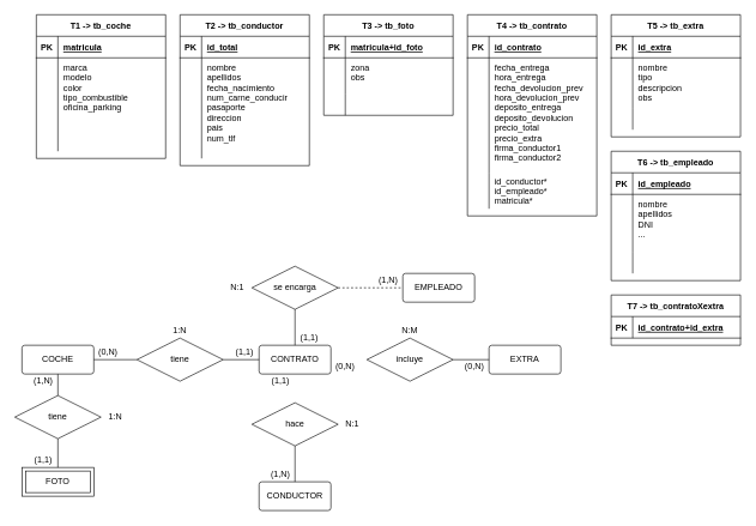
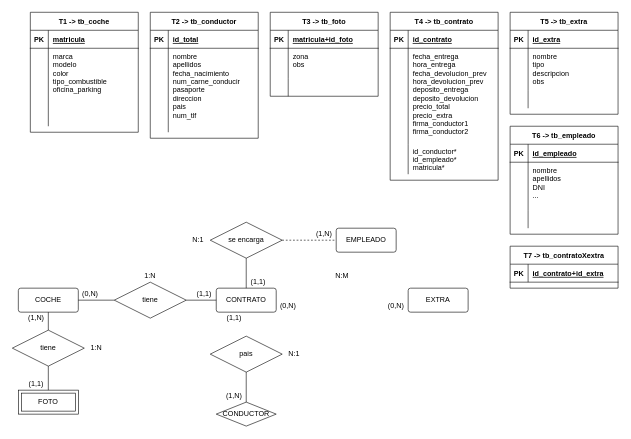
  <mxCell id="0" />
  <mxCell id="1" parent="0" />
  <mxCell id="2" value="T1 -&gt; tb_coche" style="shape=table;startSize=30;container=1;collapsible=1;childLayout=tableLayout;fixedRows=1;rowLines=0;fontStyle=1;align=center;resizeLast=1;" vertex="1" parent="1"><mxGeometry x="50" y="20" width="180" height="200" as="geometry" /></mxCell>
  <mxCell id="3" value="" style="shape=partialRectangle;collapsible=0;dropTarget=0;pointerEvents=0;fillColor=none;top=0;left=0;bottom=1;right=0;points=[[0,0.5],[1,0.5]];portConstraint=eastwest;" vertex="1" parent="2"><mxGeometry y="30" width="180" height="30" as="geometry" /></mxCell>
  <mxCell id="4" value="PK" style="shape=partialRectangle;connectable=0;fillColor=none;top=0;left=0;bottom=0;right=0;fontStyle=1;overflow=hidden;" vertex="1" parent="3"><mxGeometry width="30" height="30" as="geometry" /></mxCell>
  <mxCell id="5" value="matricula" style="shape=partialRectangle;connectable=0;fillColor=none;top=0;left=0;bottom=0;right=0;align=left;spacingLeft=6;fontStyle=5;overflow=hidden;" vertex="1" parent="3"><mxGeometry x="30" width="150" height="30" as="geometry" /></mxCell>
  <mxCell id="6" value="" style="shape=partialRectangle;collapsible=0;dropTarget=0;pointerEvents=0;fillColor=none;top=0;left=0;bottom=0;right=0;points=[[0,0.5],[1,0.5]];portConstraint=eastwest;" vertex="1" parent="2"><mxGeometry y="60" width="180" height="130" as="geometry" /></mxCell>
  <mxCell id="7" value="" style="shape=partialRectangle;connectable=0;fillColor=none;top=0;left=0;bottom=0;right=0;editable=1;overflow=hidden;" vertex="1" parent="6"><mxGeometry width="30" height="130" as="geometry" /></mxCell>
  <mxCell id="8" value="marca&#10;modelo&#10;color&#10;tipo_combustible&#10;oficina_parking" style="shape=partialRectangle;connectable=0;fillColor=none;top=0;left=0;bottom=0;right=0;align=left;spacingLeft=6;overflow=hidden;labelPosition=center;verticalLabelPosition=middle;verticalAlign=top;" vertex="1" parent="6"><mxGeometry x="30" width="150" height="130" as="geometry" /></mxCell>
  <mxCell id="9" value="T2 -&gt; tb_conductor" style="shape=table;startSize=30;container=1;collapsible=1;childLayout=tableLayout;fixedRows=1;rowLines=0;fontStyle=1;align=center;resizeLast=1;" vertex="1" parent="1"><mxGeometry x="250" y="20" width="180" height="210" as="geometry" /></mxCell>
  <mxCell id="10" value="" style="shape=partialRectangle;collapsible=0;dropTarget=0;pointerEvents=0;fillColor=none;top=0;left=0;bottom=1;right=0;points=[[0,0.5],[1,0.5]];portConstraint=eastwest;" vertex="1" parent="9"><mxGeometry y="30" width="180" height="30" as="geometry" /></mxCell>
  <mxCell id="11" value="PK" style="shape=partialRectangle;connectable=0;fillColor=none;top=0;left=0;bottom=0;right=0;fontStyle=1;overflow=hidden;" vertex="1" parent="10"><mxGeometry width="30" height="30" as="geometry" /></mxCell>
  <mxCell id="12" value="id_total" style="shape=partialRectangle;connectable=0;fillColor=none;top=0;left=0;bottom=0;right=0;align=left;spacingLeft=6;fontStyle=5;overflow=hidden;" vertex="1" parent="10"><mxGeometry x="30" width="150" height="30" as="geometry" /></mxCell>
  <mxCell id="13" value="" style="shape=partialRectangle;collapsible=0;dropTarget=0;pointerEvents=0;fillColor=none;top=0;left=0;bottom=0;right=0;points=[[0,0.5],[1,0.5]];portConstraint=eastwest;" vertex="1" parent="9"><mxGeometry y="60" width="180" height="140" as="geometry" /></mxCell>
  <mxCell id="14" value="" style="shape=partialRectangle;connectable=0;fillColor=none;top=0;left=0;bottom=0;right=0;editable=1;overflow=hidden;" vertex="1" parent="13"><mxGeometry width="30" height="140" as="geometry" /></mxCell>
  <mxCell id="15" value="nombre&#10;apellidos&#10;fecha_nacimiento&#10;num_carne_conducir&#10;pasaporte&#10;direccion&#10;pais&#10;num_tlf" style="shape=partialRectangle;connectable=0;fillColor=none;top=0;left=0;bottom=0;right=0;align=left;spacingLeft=6;overflow=hidden;verticalAlign=top;" vertex="1" parent="13"><mxGeometry x="30" width="150" height="140" as="geometry" /></mxCell>
  <mxCell id="16" value="T3 -&gt; tb_foto" style="shape=table;startSize=30;container=1;collapsible=1;childLayout=tableLayout;fixedRows=1;rowLines=0;fontStyle=1;align=center;resizeLast=1;" vertex="1" parent="1"><mxGeometry x="450" y="20" width="180" height="140" as="geometry" /></mxCell>
  <mxCell id="17" value="" style="shape=partialRectangle;collapsible=0;dropTarget=0;pointerEvents=0;fillColor=none;top=0;left=0;bottom=1;right=0;points=[[0,0.5],[1,0.5]];portConstraint=eastwest;" vertex="1" parent="16"><mxGeometry y="30" width="180" height="30" as="geometry" /></mxCell>
  <mxCell id="18" value="PK" style="shape=partialRectangle;connectable=0;fillColor=none;top=0;left=0;bottom=0;right=0;fontStyle=1;overflow=hidden;" vertex="1" parent="17"><mxGeometry width="30" height="30" as="geometry" /></mxCell>
  <mxCell id="19" value="matricula+id_foto" style="shape=partialRectangle;connectable=0;fillColor=none;top=0;left=0;bottom=0;right=0;align=left;spacingLeft=6;fontStyle=5;overflow=hidden;" vertex="1" parent="17"><mxGeometry x="30" width="150" height="30" as="geometry" /></mxCell>
  <mxCell id="20" value="" style="shape=partialRectangle;collapsible=0;dropTarget=0;pointerEvents=0;fillColor=none;top=0;left=0;bottom=0;right=0;points=[[0,0.5],[1,0.5]];portConstraint=eastwest;" vertex="1" parent="16"><mxGeometry y="60" width="180" height="50" as="geometry" /></mxCell>
  <mxCell id="21" value="" style="shape=partialRectangle;connectable=0;fillColor=none;top=0;left=0;bottom=0;right=0;editable=1;overflow=hidden;" vertex="1" parent="20"><mxGeometry width="30" height="50" as="geometry" /></mxCell>
  <mxCell id="22" value="zona&#10;obs" style="shape=partialRectangle;connectable=0;fillColor=none;top=0;left=0;bottom=0;right=0;align=left;spacingLeft=6;overflow=hidden;verticalAlign=top;" vertex="1" parent="20"><mxGeometry x="30" width="150" height="50" as="geometry" /></mxCell>
  <mxCell id="23" value="" style="shape=partialRectangle;collapsible=0;dropTarget=0;pointerEvents=0;fillColor=none;top=0;left=0;bottom=0;right=0;points=[[0,0.5],[1,0.5]];portConstraint=eastwest;" vertex="1" parent="16"><mxGeometry y="110" width="180" height="30" as="geometry" /></mxCell>
  <mxCell id="24" value="" style="shape=partialRectangle;connectable=0;fillColor=none;top=0;left=0;bottom=0;right=0;editable=1;overflow=hidden;" vertex="1" parent="23"><mxGeometry width="30" height="30" as="geometry" /></mxCell>
  <mxCell id="25" value="" style="shape=partialRectangle;connectable=0;fillColor=none;top=0;left=0;bottom=0;right=0;align=left;spacingLeft=6;overflow=hidden;" vertex="1" parent="23"><mxGeometry x="30" width="150" height="30" as="geometry" /></mxCell>
  <mxCell id="26" value="T4 -&gt; tb_contrato" style="shape=table;startSize=30;container=1;collapsible=1;childLayout=tableLayout;fixedRows=1;rowLines=0;fontStyle=1;align=center;resizeLast=1;" vertex="1" parent="1"><mxGeometry x="650" y="20" width="180" height="280" as="geometry" /></mxCell>
  <mxCell id="27" value="" style="shape=partialRectangle;collapsible=0;dropTarget=0;pointerEvents=0;fillColor=none;top=0;left=0;bottom=1;right=0;points=[[0,0.5],[1,0.5]];portConstraint=eastwest;" vertex="1" parent="26"><mxGeometry y="30" width="180" height="30" as="geometry" /></mxCell>
  <mxCell id="28" value="PK" style="shape=partialRectangle;connectable=0;fillColor=none;top=0;left=0;bottom=0;right=0;fontStyle=1;overflow=hidden;" vertex="1" parent="27"><mxGeometry width="30" height="30" as="geometry" /></mxCell>
  <mxCell id="29" value="id_contrato" style="shape=partialRectangle;connectable=0;fillColor=none;top=0;left=0;bottom=0;right=0;align=left;spacingLeft=6;fontStyle=5;overflow=hidden;" vertex="1" parent="27"><mxGeometry x="30" width="150" height="30" as="geometry" /></mxCell>
  <mxCell id="30" value="" style="shape=partialRectangle;collapsible=0;dropTarget=0;pointerEvents=0;fillColor=none;top=0;left=0;bottom=0;right=0;points=[[0,0.5],[1,0.5]];portConstraint=eastwest;" vertex="1" parent="26"><mxGeometry y="60" width="180" height="160" as="geometry" /></mxCell>
  <mxCell id="31" value="" style="shape=partialRectangle;connectable=0;fillColor=none;top=0;left=0;bottom=0;right=0;editable=1;overflow=hidden;" vertex="1" parent="30"><mxGeometry width="30" height="160" as="geometry" /></mxCell>
  <mxCell id="32" value="fecha_entrega&#10;hora_entrega&#10;fecha_devolucion_prev&#10;hora_devolucion_prev&#10;deposito_entrega&#10;deposito_devolucion&#10;precio_total&#10;precio_extra&#10;firma_conductor1&#10;firma_conductor2" style="shape=partialRectangle;connectable=0;fillColor=none;top=0;left=0;bottom=0;right=0;align=left;spacingLeft=6;overflow=hidden;verticalAlign=top;" vertex="1" parent="30"><mxGeometry x="30" width="150" height="160" as="geometry" /></mxCell>
  <mxCell id="33" value="" style="shape=partialRectangle;collapsible=0;dropTarget=0;pointerEvents=0;fillColor=none;top=0;left=0;bottom=0;right=0;points=[[0,0.5],[1,0.5]];portConstraint=eastwest;" vertex="1" parent="26"><mxGeometry y="220" width="180" height="50" as="geometry" /></mxCell>
  <mxCell id="34" value="" style="shape=partialRectangle;connectable=0;fillColor=none;top=0;left=0;bottom=0;right=0;editable=1;overflow=hidden;" vertex="1" parent="33"><mxGeometry width="30" height="50" as="geometry" /></mxCell>
  <mxCell id="35" value="id_conductor*&#10;id_empleado*&#10;matricula*" style="shape=partialRectangle;connectable=0;fillColor=none;top=0;left=0;bottom=0;right=0;align=left;spacingLeft=6;overflow=hidden;" vertex="1" parent="33"><mxGeometry x="30" width="150" height="50" as="geometry" /></mxCell>
  <mxCell id="36" value="T5 -&gt; tb_extra" style="shape=table;startSize=30;container=1;collapsible=1;childLayout=tableLayout;fixedRows=1;rowLines=0;fontStyle=1;align=center;resizeLast=1;" vertex="1" parent="1"><mxGeometry x="850" y="20" width="180" height="170" as="geometry" /></mxCell>
  <mxCell id="37" value="" style="shape=partialRectangle;collapsible=0;dropTarget=0;pointerEvents=0;fillColor=none;top=0;left=0;bottom=1;right=0;points=[[0,0.5],[1,0.5]];portConstraint=eastwest;" vertex="1" parent="36"><mxGeometry y="30" width="180" height="30" as="geometry" /></mxCell>
  <mxCell id="38" value="PK" style="shape=partialRectangle;connectable=0;fillColor=none;top=0;left=0;bottom=0;right=0;fontStyle=1;overflow=hidden;" vertex="1" parent="37"><mxGeometry width="30" height="30" as="geometry" /></mxCell>
  <mxCell id="39" value="id_extra" style="shape=partialRectangle;connectable=0;fillColor=none;top=0;left=0;bottom=0;right=0;align=left;spacingLeft=6;fontStyle=5;overflow=hidden;" vertex="1" parent="37"><mxGeometry x="30" width="150" height="30" as="geometry" /></mxCell>
  <mxCell id="40" value="" style="shape=partialRectangle;collapsible=0;dropTarget=0;pointerEvents=0;fillColor=none;top=0;left=0;bottom=0;right=0;points=[[0,0.5],[1,0.5]];portConstraint=eastwest;" vertex="1" parent="36"><mxGeometry y="60" width="180" height="70" as="geometry" /></mxCell>
  <mxCell id="41" value="" style="shape=partialRectangle;connectable=0;fillColor=none;top=0;left=0;bottom=0;right=0;editable=1;overflow=hidden;" vertex="1" parent="40"><mxGeometry width="30" height="70" as="geometry" /></mxCell>
  <mxCell id="42" value="nombre&#10;tipo &#10;descripcion&#10;obs" style="shape=partialRectangle;connectable=0;fillColor=none;top=0;left=0;bottom=0;right=0;align=left;spacingLeft=6;overflow=hidden;verticalAlign=top;" vertex="1" parent="40"><mxGeometry x="30" width="150" height="70" as="geometry" /></mxCell>
  <mxCell id="43" value="" style="shape=partialRectangle;collapsible=0;dropTarget=0;pointerEvents=0;fillColor=none;top=0;left=0;bottom=0;right=0;points=[[0,0.5],[1,0.5]];portConstraint=eastwest;" vertex="1" parent="36"><mxGeometry y="130" width="180" height="30" as="geometry" /></mxCell>
  <mxCell id="44" value="" style="shape=partialRectangle;connectable=0;fillColor=none;top=0;left=0;bottom=0;right=0;editable=1;overflow=hidden;" vertex="1" parent="43"><mxGeometry width="30" height="30" as="geometry" /></mxCell>
  <mxCell id="45" value="" style="shape=partialRectangle;connectable=0;fillColor=none;top=0;left=0;bottom=0;right=0;align=left;spacingLeft=6;overflow=hidden;" vertex="1" parent="43"><mxGeometry x="30" width="150" height="30" as="geometry" /></mxCell>
  <mxCell id="46" value="T6 -&gt; tb_empleado" style="shape=table;startSize=30;container=1;collapsible=1;childLayout=tableLayout;fixedRows=1;rowLines=0;fontStyle=1;align=center;resizeLast=1;" vertex="1" parent="1"><mxGeometry x="850" y="210" width="180" height="180" as="geometry" /></mxCell>
  <mxCell id="47" value="" style="shape=partialRectangle;collapsible=0;dropTarget=0;pointerEvents=0;fillColor=none;top=0;left=0;bottom=1;right=0;points=[[0,0.5],[1,0.5]];portConstraint=eastwest;" vertex="1" parent="46"><mxGeometry y="30" width="180" height="30" as="geometry" /></mxCell>
  <mxCell id="48" value="PK" style="shape=partialRectangle;connectable=0;fillColor=none;top=0;left=0;bottom=0;right=0;fontStyle=1;overflow=hidden;" vertex="1" parent="47"><mxGeometry width="30" height="30" as="geometry" /></mxCell>
  <mxCell id="49" value="id_empleado" style="shape=partialRectangle;connectable=0;fillColor=none;top=0;left=0;bottom=0;right=0;align=left;spacingLeft=6;fontStyle=5;overflow=hidden;" vertex="1" parent="47"><mxGeometry x="30" width="150" height="30" as="geometry" /></mxCell>
  <mxCell id="50" value="" style="shape=partialRectangle;collapsible=0;dropTarget=0;pointerEvents=0;fillColor=none;top=0;left=0;bottom=0;right=0;points=[[0,0.5],[1,0.5]];portConstraint=eastwest;" vertex="1" parent="46"><mxGeometry y="60" width="180" height="80" as="geometry" /></mxCell>
  <mxCell id="51" value="" style="shape=partialRectangle;connectable=0;fillColor=none;top=0;left=0;bottom=0;right=0;editable=1;overflow=hidden;" vertex="1" parent="50"><mxGeometry width="30" height="80" as="geometry" /></mxCell>
  <mxCell id="52" value="nombre&#10;apellidos&#10;DNI&#10;..." style="shape=partialRectangle;connectable=0;fillColor=none;top=0;left=0;bottom=0;right=0;align=left;spacingLeft=6;overflow=hidden;verticalAlign=top;" vertex="1" parent="50"><mxGeometry x="30" width="150" height="80" as="geometry" /></mxCell>
  <mxCell id="53" value="" style="shape=partialRectangle;collapsible=0;dropTarget=0;pointerEvents=0;fillColor=none;top=0;left=0;bottom=0;right=0;points=[[0,0.5],[1,0.5]];portConstraint=eastwest;" vertex="1" parent="46"><mxGeometry y="140" width="180" height="30" as="geometry" /></mxCell>
  <mxCell id="54" value="" style="shape=partialRectangle;connectable=0;fillColor=none;top=0;left=0;bottom=0;right=0;editable=1;overflow=hidden;" vertex="1" parent="53"><mxGeometry width="30" height="30" as="geometry" /></mxCell>
  <mxCell id="55" value="" style="shape=partialRectangle;connectable=0;fillColor=none;top=0;left=0;bottom=0;right=0;align=left;spacingLeft=6;overflow=hidden;" vertex="1" parent="53"><mxGeometry x="30" width="150" height="30" as="geometry" /></mxCell>
  <mxCell id="56" value="CONTRATO" style="rounded=1;arcSize=10;whiteSpace=wrap;html=1;align=center;" vertex="1" parent="1"><mxGeometry x="360" y="480" width="100" height="40" as="geometry" /></mxCell>
  <mxCell id="57" value="tiene" style="shape=rhombus;perimeter=rhombusPerimeter;whiteSpace=wrap;html=1;align=center;" vertex="1" parent="1"><mxGeometry x="190" y="470" width="120" height="60" as="geometry" /></mxCell>
  <mxCell id="58" value="COCHE" style="rounded=1;arcSize=10;whiteSpace=wrap;html=1;align=center;" vertex="1" parent="1"><mxGeometry x="30" y="480" width="100" height="40" as="geometry" /></mxCell>
  <mxCell id="59" value="tiene" style="shape=rhombus;perimeter=rhombusPerimeter;whiteSpace=wrap;html=1;align=center;" vertex="1" parent="1"><mxGeometry x="20" y="550" width="120" height="60" as="geometry" /></mxCell>
  <mxCell id="60" value="FOTO" style="shape=ext;margin=3;double=1;whiteSpace=wrap;html=1;align=center;" vertex="1" parent="1"><mxGeometry x="30" y="650" width="100" height="40" as="geometry" /></mxCell>
- <mxCell id="61" value="hace" style="shape=rhombus;perimeter=rhombusPerimeter;whiteSpace=wrap;html=1;align=center;" vertex="1" parent="1"><mxGeometry x="350" y="560" width="120" height="60" as="geometry" /></mxCell>
- <mxCell id="62" value="CONDUCTOR" style="rounded=1;arcSize=10;whiteSpace=wrap;html=1;align=center;" vertex="1" parent="1"><mxGeometry x="360" y="670" width="100" height="40" as="geometry" /></mxCell>
+ <mxCell id="61" value="pais" style="shape=rhombus;perimeter=rhombusPerimeter;whiteSpace=wrap;html=1;align=center;" vertex="1" parent="1"><mxGeometry x="350" y="560" width="120" height="60" as="geometry" /></mxCell>
+ <mxCell id="62" value="CONDUCTOR" style="rhombus;arcSize=10;whiteSpace=wrap;html=1;align=center;" vertex="1" parent="1"><mxGeometry x="360" y="670" width="100" height="40" as="geometry" /></mxCell>
  <mxCell id="63" value="se encarga" style="shape=rhombus;perimeter=rhombusPerimeter;whiteSpace=wrap;html=1;align=center;" vertex="1" parent="1"><mxGeometry x="350" y="370" width="120" height="60" as="geometry" /></mxCell>
  <mxCell id="64" value="EMPLEADO" style="rounded=1;arcSize=10;whiteSpace=wrap;html=1;align=center;" vertex="1" parent="1"><mxGeometry x="560" y="380" width="100" height="40" as="geometry" /></mxCell>
- <mxCell id="65" value="incluye" style="shape=rhombus;perimeter=rhombusPerimeter;whiteSpace=wrap;html=1;align=center;" vertex="1" parent="1"><mxGeometry x="510" y="470" width="120" height="60" as="geometry" /></mxCell>
  <mxCell id="66" value="EXTRA" style="rounded=1;arcSize=10;whiteSpace=wrap;html=1;align=center;" vertex="1" parent="1"><mxGeometry x="680" y="480" width="100" height="40" as="geometry" /></mxCell>
  <mxCell id="67" value="" style="endArrow=none;html=1;rounded=0;" edge="1" parent="1" source="60" target="59"><mxGeometry relative="1" as="geometry"><mxPoint x="450" y="540" as="sourcePoint" /><mxPoint x="610" y="540" as="targetPoint" /></mxGeometry></mxCell>
  <mxCell id="68" value="" style="endArrow=none;html=1;rounded=0;" edge="1" parent="1" source="58" target="59"><mxGeometry relative="1" as="geometry"><mxPoint x="460" y="550" as="sourcePoint" /><mxPoint x="620" y="550" as="targetPoint" /></mxGeometry></mxCell>
  <mxCell id="69" value="" style="endArrow=none;html=1;rounded=0;" edge="1" parent="1" source="58" target="57"><mxGeometry relative="1" as="geometry"><mxPoint x="470" y="560" as="sourcePoint" /><mxPoint x="630" y="560" as="targetPoint" /></mxGeometry></mxCell>
  <mxCell id="70" value="" style="endArrow=none;html=1;rounded=0;" edge="1" parent="1" source="57" target="56"><mxGeometry relative="1" as="geometry"><mxPoint x="480" y="570" as="sourcePoint" /><mxPoint x="640" y="570" as="targetPoint" /></mxGeometry></mxCell>
  <mxCell id="71" value="" style="endArrow=none;html=1;rounded=0;" edge="1" parent="1" source="61" target="62"><mxGeometry relative="1" as="geometry"><mxPoint x="490" y="580" as="sourcePoint" /><mxPoint x="650" y="580" as="targetPoint" /></mxGeometry></mxCell>
  <mxCell id="72" value="" style="endArrow=none;html=1;rounded=0;" edge="1" parent="1" source="63" target="56"><mxGeometry relative="1" as="geometry"><mxPoint x="510" y="600" as="sourcePoint" /><mxPoint x="670" y="600" as="targetPoint" /></mxGeometry></mxCell>
  <mxCell id="73" value="" style="endArrow=none;html=1;rounded=0;dashed=1;" edge="1" parent="1" source="63" target="64"><mxGeometry relative="1" as="geometry"><mxPoint x="520" y="610" as="sourcePoint" /><mxPoint x="680" y="610" as="targetPoint" /></mxGeometry></mxCell>
- <mxCell id="74" value="" style="endArrow=none;html=1;rounded=0;" edge="1" parent="1" source="65" target="66"><mxGeometry relative="1" as="geometry"><mxPoint x="540" y="630" as="sourcePoint" /><mxPoint x="700" y="630" as="targetPoint" /></mxGeometry></mxCell>
  <mxCell id="75" value="(0,N)&lt;span style=&quot;color: rgba(0 , 0 , 0 , 0) ; font-family: monospace ; font-size: 0px&quot;&gt;%3CmxGraphModel%3E%3Croot%3E%3CmxCell%20id%3D%220%22%2F%3E%3CmxCell%20id%3D%221%22%20parent%3D%220%22%2F%3E%3CmxCell%20id%3D%222%22%20value%3D%22Text%22%20style%3D%22text%3Bhtml%3D1%3BstrokeColor%3Dnone%3BfillColor%3Dnone%3Balign%3Dcenter%3BverticalAlign%3Dmiddle%3BwhiteSpace%3Dwrap%3Brounded%3D0%3B%22%20vertex%3D%221%22%20parent%3D%221%22%3E%3CmxGeometry%20x%3D%22610%22%20y%3D%22550%22%20width%3D%2240%22%20height%3D%2220%22%20as%3D%22geometry%22%2F%3E%3C%2FmxCell%3E%3C%2Froot%3E%3C%2FmxGraphModel%3E&lt;/span&gt;&lt;span style=&quot;color: rgba(0 , 0 , 0 , 0) ; font-family: monospace ; font-size: 0px&quot;&gt;%3CmxGraphModel%3E%3Croot%3E%3CmxCell%20id%3D%220%22%2F%3E%3CmxCell%20id%3D%221%22%20parent%3D%220%22%2F%3E%3CmxCell%20id%3D%222%22%20value%3D%22Text%22%20style%3D%22text%3Bhtml%3D1%3BstrokeColor%3Dnone%3BfillColor%3Dnone%3Balign%3Dcenter%3BverticalAlign%3Dmiddle%3BwhiteSpace%3Dwrap%3Brounded%3D0%3B%22%20vertex%3D%221%22%20parent%3D%221%22%3E%3CmxGeometry%20x%3D%22610%22%20y%3D%22550%22%20width%3D%2240%22%20height%3D%2220%22%20as%3D%22geometry%22%2F%3E%3C%2FmxCell%3E%3C%2Froot%3E%3C%2FmxGraphModel%3E&lt;/span&gt;" style="text;html=1;strokeColor=none;fillColor=none;align=center;verticalAlign=middle;whiteSpace=wrap;rounded=0;" vertex="1" parent="1"><mxGeometry x="640" y="500" width="40" height="20" as="geometry" /></mxCell>
  <mxCell id="76" value="(0,N)" style="text;html=1;strokeColor=none;fillColor=none;align=center;verticalAlign=middle;whiteSpace=wrap;rounded=0;" vertex="1" parent="1"><mxGeometry x="460" y="500" width="40" height="20" as="geometry" /></mxCell>
  <mxCell id="77" value="(1,1)" style="text;html=1;strokeColor=none;fillColor=none;align=center;verticalAlign=middle;whiteSpace=wrap;rounded=0;" vertex="1" parent="1"><mxGeometry x="410" y="460" width="40" height="20" as="geometry" /></mxCell>
  <mxCell id="78" value="(1,N)" style="text;html=1;strokeColor=none;fillColor=none;align=center;verticalAlign=middle;whiteSpace=wrap;rounded=0;" vertex="1" parent="1"><mxGeometry x="520" y="380" width="40" height="20" as="geometry" /></mxCell>
  <mxCell id="79" value="(1,1)" style="text;html=1;strokeColor=none;fillColor=none;align=center;verticalAlign=middle;whiteSpace=wrap;rounded=0;" vertex="1" parent="1"><mxGeometry x="370" y="520" width="40" height="20" as="geometry" /></mxCell>
  <mxCell id="80" value="(1,N)" style="text;html=1;strokeColor=none;fillColor=none;align=center;verticalAlign=middle;whiteSpace=wrap;rounded=0;" vertex="1" parent="1"><mxGeometry x="370" y="650" width="40" height="20" as="geometry" /></mxCell>
  <mxCell id="81" value="(1,1)" style="text;html=1;strokeColor=none;fillColor=none;align=center;verticalAlign=middle;whiteSpace=wrap;rounded=0;" vertex="1" parent="1"><mxGeometry x="320" y="480" width="40" height="20" as="geometry" /></mxCell>
  <mxCell id="82" value="(0,N)" style="text;html=1;strokeColor=none;fillColor=none;align=center;verticalAlign=middle;whiteSpace=wrap;rounded=0;" vertex="1" parent="1"><mxGeometry x="130" y="480" width="40" height="20" as="geometry" /></mxCell>
  <mxCell id="83" value="(1,N)" style="text;html=1;strokeColor=none;fillColor=none;align=center;verticalAlign=middle;whiteSpace=wrap;rounded=0;" vertex="1" parent="1"><mxGeometry x="40" y="520" width="40" height="20" as="geometry" /></mxCell>
  <mxCell id="84" value="(1,1)" style="text;html=1;strokeColor=none;fillColor=none;align=center;verticalAlign=middle;whiteSpace=wrap;rounded=0;" vertex="1" parent="1"><mxGeometry x="40" y="630" width="40" height="20" as="geometry" /></mxCell>
  <mxCell id="85" value="1:N" style="text;html=1;strokeColor=none;fillColor=none;align=center;verticalAlign=middle;whiteSpace=wrap;rounded=0;" vertex="1" parent="1"><mxGeometry x="140" y="570" width="40" height="20" as="geometry" /></mxCell>
  <mxCell id="86" value="1:N" style="text;html=1;strokeColor=none;fillColor=none;align=center;verticalAlign=middle;whiteSpace=wrap;rounded=0;" vertex="1" parent="1"><mxGeometry x="230" y="450" width="40" height="20" as="geometry" /></mxCell>
  <mxCell id="87" value="N:1" style="text;html=1;strokeColor=none;fillColor=none;align=center;verticalAlign=middle;whiteSpace=wrap;rounded=0;" vertex="1" parent="1"><mxGeometry x="310" y="390" width="40" height="20" as="geometry" /></mxCell>
  <mxCell id="88" value="N:1" style="text;html=1;strokeColor=none;fillColor=none;align=center;verticalAlign=middle;whiteSpace=wrap;rounded=0;" vertex="1" parent="1"><mxGeometry x="470" y="580" width="40" height="20" as="geometry" /></mxCell>
  <mxCell id="89" value="N:M" style="text;html=1;strokeColor=none;fillColor=none;align=center;verticalAlign=middle;whiteSpace=wrap;rounded=0;" vertex="1" parent="1"><mxGeometry x="550" y="450" width="40" height="20" as="geometry" /></mxCell>
  <mxCell id="90" value="T7 -&gt; tb_contratoXextra" style="shape=table;startSize=30;container=1;collapsible=1;childLayout=tableLayout;fixedRows=1;rowLines=0;fontStyle=1;align=center;resizeLast=1;" vertex="1" parent="1"><mxGeometry x="850" y="410" width="180" height="70" as="geometry" /></mxCell>
  <mxCell id="91" value="" style="shape=partialRectangle;collapsible=0;dropTarget=0;pointerEvents=0;fillColor=none;top=0;left=0;bottom=1;right=0;points=[[0,0.5],[1,0.5]];portConstraint=eastwest;" vertex="1" parent="90"><mxGeometry y="30" width="180" height="30" as="geometry" /></mxCell>
  <mxCell id="92" value="PK" style="shape=partialRectangle;connectable=0;fillColor=none;top=0;left=0;bottom=0;right=0;fontStyle=1;overflow=hidden;" vertex="1" parent="91"><mxGeometry width="30" height="30" as="geometry" /></mxCell>
  <mxCell id="93" value="id_contrato+id_extra" style="shape=partialRectangle;connectable=0;fillColor=none;top=0;left=0;bottom=0;right=0;align=left;spacingLeft=6;fontStyle=5;overflow=hidden;" vertex="1" parent="91"><mxGeometry x="30" width="150" height="30" as="geometry" /></mxCell>
